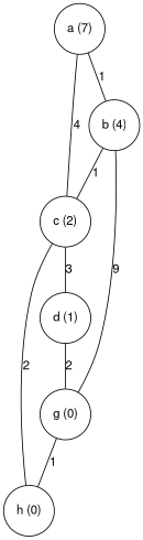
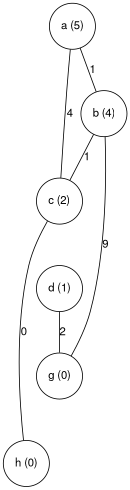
  graph {
    fontname="Helvetica,Arial,sans-serif"
    rankdir=TB
    node [fontname="Helvetica,Arial,sans-serif" shape=circle]
    edge [fontname="Helvetica,Arial,sans-serif"]
-   "a (5)" [label="a (7)"]
+   "a (5)"
    "c (2)"
    "b (4)"
    "d (1)"
    n5 [label="h (0)"]
    "g (0)"
    "a (5)" -- "c (2)" [label=4]
    "a (5)" -- "b (4)" [label=1]
-   "c (2)" -- "d (1)" [label=3]
-   "c (2)" -- n5 [label=2]
+   "c (2)" -- n5 [label=0]
    "b (4)" -- "c (2)" [label=1]
    "b (4)" -- "g (0)" [label=9]
    "d (1)" -- "g (0)" [label=2]
-   "g (0)" -- n5 [label=1]
  }
